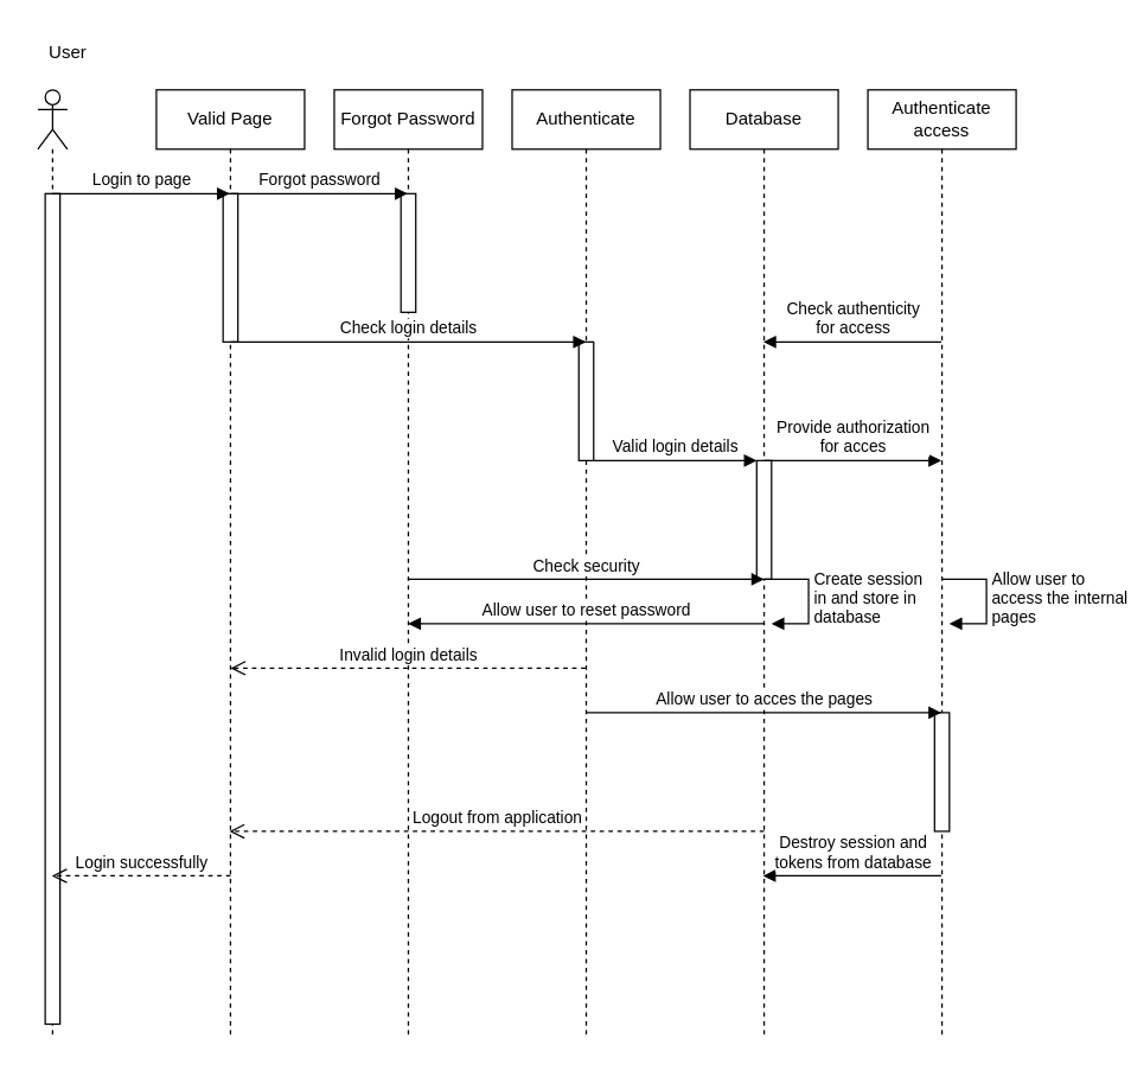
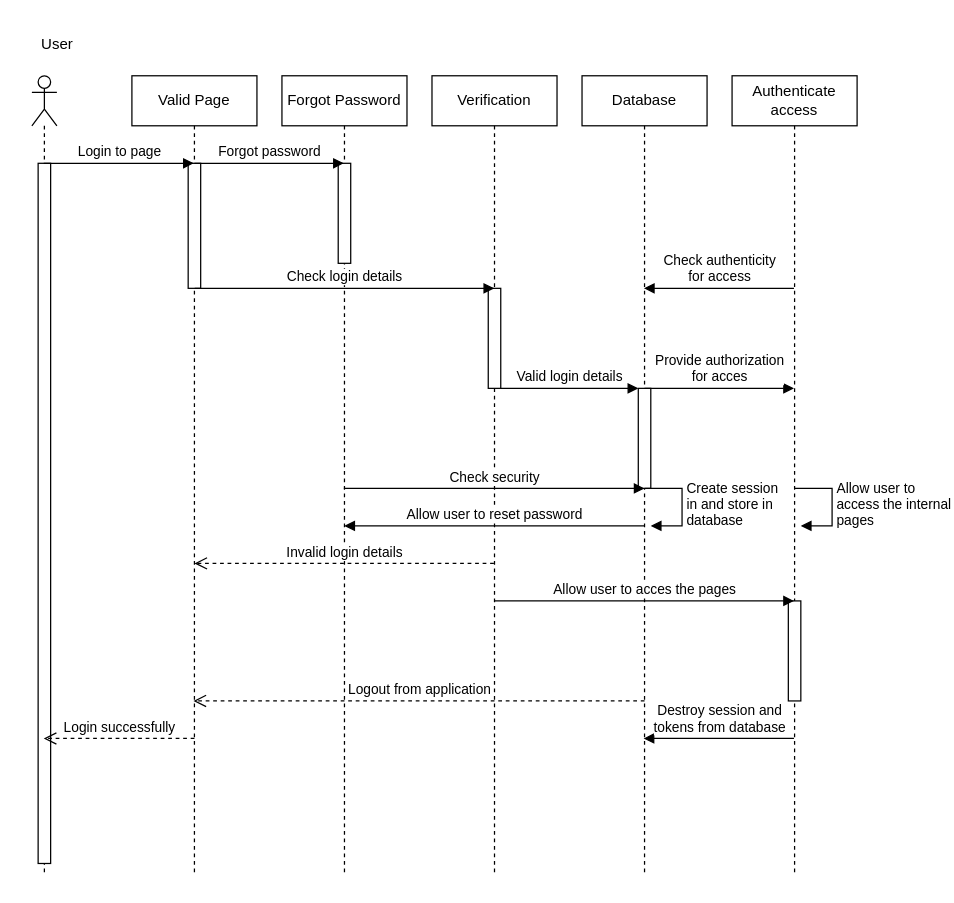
  <mxCell id="0" />
  <mxCell id="1" parent="0" />
  <mxCell id="2" value="" style="shape=umlLifeline;perimeter=lifelinePerimeter;whiteSpace=wrap;html=1;container=1;dropTarget=0;collapsible=0;recursiveResize=0;outlineConnect=0;portConstraint=eastwest;newEdgeStyle={&quot;curved&quot;:0,&quot;rounded&quot;:0};participant=umlActor;" vertex="1" parent="1"><mxGeometry x="25" y="60" width="20" height="640" as="geometry" /></mxCell>
  <mxCell id="3" value="" style="html=1;points=[[0,0,0,0,5],[0,1,0,0,-5],[1,0,0,0,5],[1,1,0,0,-5]];perimeter=orthogonalPerimeter;outlineConnect=0;targetShapes=umlLifeline;portConstraint=eastwest;newEdgeStyle={&quot;curved&quot;:0,&quot;rounded&quot;:0};" vertex="1" parent="2"><mxGeometry x="5" y="70" width="10" height="560" as="geometry" /></mxCell>
  <mxCell id="4" value="User" style="text;html=1;align=center;verticalAlign=middle;resizable=0;points=[];autosize=1;strokeColor=none;fillColor=none;" vertex="1" parent="1"><mxGeometry x="20" y="20" width="50" height="30" as="geometry" /></mxCell>
  <mxCell id="5" value="Valid Page" style="shape=umlLifeline;perimeter=lifelinePerimeter;whiteSpace=wrap;html=1;container=1;dropTarget=0;collapsible=0;recursiveResize=0;outlineConnect=0;portConstraint=eastwest;newEdgeStyle={&quot;curved&quot;:0,&quot;rounded&quot;:0};" vertex="1" parent="1"><mxGeometry x="105" y="60" width="100" height="640" as="geometry" /></mxCell>
  <mxCell id="6" value="" style="html=1;points=[[0,0,0,0,5],[0,1,0,0,-5],[1,0,0,0,5],[1,1,0,0,-5]];perimeter=orthogonalPerimeter;outlineConnect=0;targetShapes=umlLifeline;portConstraint=eastwest;newEdgeStyle={&quot;curved&quot;:0,&quot;rounded&quot;:0};" vertex="1" parent="5"><mxGeometry x="45" y="70" width="10" height="100" as="geometry" /></mxCell>
  <mxCell id="7" value="Forgot Password" style="shape=umlLifeline;perimeter=lifelinePerimeter;whiteSpace=wrap;html=1;container=1;dropTarget=0;collapsible=0;recursiveResize=0;outlineConnect=0;portConstraint=eastwest;newEdgeStyle={&quot;curved&quot;:0,&quot;rounded&quot;:0};" vertex="1" parent="1"><mxGeometry x="225" y="60" width="100" height="640" as="geometry" /></mxCell>
  <mxCell id="8" value="" style="html=1;points=[[0,0,0,0,5],[0,1,0,0,-5],[1,0,0,0,5],[1,1,0,0,-5]];perimeter=orthogonalPerimeter;outlineConnect=0;targetShapes=umlLifeline;portConstraint=eastwest;newEdgeStyle={&quot;curved&quot;:0,&quot;rounded&quot;:0};" vertex="1" parent="7"><mxGeometry x="45" y="70" width="10" height="80" as="geometry" /></mxCell>
  <mxCell id="9" value="Login to page" style="html=1;verticalAlign=bottom;endArrow=block;curved=0;rounded=0;" edge="1" parent="1"><mxGeometry width="80" relative="1" as="geometry"><mxPoint x="34.5" y="130" as="sourcePoint" /><mxPoint x="154.5" y="130" as="targetPoint" /></mxGeometry></mxCell>
  <mxCell id="10" value="Forgot password" style="html=1;verticalAlign=bottom;endArrow=block;curved=0;rounded=0;" edge="1" parent="1" target="7"><mxGeometry width="80" relative="1" as="geometry"><mxPoint x="155" y="130" as="sourcePoint" /><mxPoint x="235" y="130" as="targetPoint" /></mxGeometry></mxCell>
- <mxCell id="11" value="Authenticate" style="shape=umlLifeline;perimeter=lifelinePerimeter;whiteSpace=wrap;html=1;container=1;dropTarget=0;collapsible=0;recursiveResize=0;outlineConnect=0;portConstraint=eastwest;newEdgeStyle={&quot;curved&quot;:0,&quot;rounded&quot;:0};" vertex="1" parent="1"><mxGeometry x="345" y="60" width="100" height="640" as="geometry" /></mxCell>
+ <mxCell id="11" value="Verification" style="shape=umlLifeline;perimeter=lifelinePerimeter;whiteSpace=wrap;html=1;container=1;dropTarget=0;collapsible=0;recursiveResize=0;outlineConnect=0;portConstraint=eastwest;newEdgeStyle={&quot;curved&quot;:0,&quot;rounded&quot;:0};" vertex="1" parent="1"><mxGeometry x="345" y="60" width="100" height="640" as="geometry" /></mxCell>
  <mxCell id="12" value="" style="html=1;points=[[0,0,0,0,5],[0,1,0,0,-5],[1,0,0,0,5],[1,1,0,0,-5]];perimeter=orthogonalPerimeter;outlineConnect=0;targetShapes=umlLifeline;portConstraint=eastwest;newEdgeStyle={&quot;curved&quot;:0,&quot;rounded&quot;:0};" vertex="1" parent="11"><mxGeometry x="45" y="170" width="10" height="80" as="geometry" /></mxCell>
  <mxCell id="13" value="Check login details" style="html=1;verticalAlign=bottom;endArrow=block;curved=0;rounded=0;" edge="1" parent="1"><mxGeometry width="80" relative="1" as="geometry"><mxPoint x="155.25" y="230" as="sourcePoint" /><mxPoint x="394.75" y="230" as="targetPoint" /></mxGeometry></mxCell>
  <mxCell id="14" value="Database" style="shape=umlLifeline;perimeter=lifelinePerimeter;whiteSpace=wrap;html=1;container=1;dropTarget=0;collapsible=0;recursiveResize=0;outlineConnect=0;portConstraint=eastwest;newEdgeStyle={&quot;curved&quot;:0,&quot;rounded&quot;:0};" vertex="1" parent="1"><mxGeometry x="465" y="60" width="100" height="640" as="geometry" /></mxCell>
  <mxCell id="15" value="" style="html=1;points=[[0,0,0,0,5],[0,1,0,0,-5],[1,0,0,0,5],[1,1,0,0,-5]];perimeter=orthogonalPerimeter;outlineConnect=0;targetShapes=umlLifeline;portConstraint=eastwest;newEdgeStyle={&quot;curved&quot;:0,&quot;rounded&quot;:0};" vertex="1" parent="14"><mxGeometry x="45" y="250" width="10" height="80" as="geometry" /></mxCell>
  <mxCell id="16" value="Valid login details" style="html=1;verticalAlign=bottom;endArrow=block;curved=0;rounded=0;" edge="1" parent="1" source="12" target="15"><mxGeometry width="80" relative="1" as="geometry"><mxPoint x="395" y="310" as="sourcePoint" /><mxPoint x="475" y="310" as="targetPoint" /></mxGeometry></mxCell>
  <mxCell id="17" value="Authenticate access" style="shape=umlLifeline;perimeter=lifelinePerimeter;whiteSpace=wrap;html=1;container=1;dropTarget=0;collapsible=0;recursiveResize=0;outlineConnect=0;portConstraint=eastwest;newEdgeStyle={&quot;curved&quot;:0,&quot;rounded&quot;:0};" vertex="1" parent="1"><mxGeometry x="585" y="60" width="100" height="640" as="geometry" /></mxCell>
  <mxCell id="18" value="" style="html=1;points=[[0,0,0,0,5],[0,1,0,0,-5],[1,0,0,0,5],[1,1,0,0,-5]];perimeter=orthogonalPerimeter;outlineConnect=0;targetShapes=umlLifeline;portConstraint=eastwest;newEdgeStyle={&quot;curved&quot;:0,&quot;rounded&quot;:0};" vertex="1" parent="17"><mxGeometry x="45" y="420" width="10" height="80" as="geometry" /></mxCell>
  <mxCell id="19" value="Provide authorization&lt;br&gt;for acces" style="html=1;verticalAlign=bottom;endArrow=block;curved=0;rounded=0;" edge="1" parent="1" target="17"><mxGeometry width="80" relative="1" as="geometry"><mxPoint x="515" y="310" as="sourcePoint" /><mxPoint x="595" y="310" as="targetPoint" /></mxGeometry></mxCell>
  <mxCell id="20" value="Check authenticity&lt;br&gt;for access" style="html=1;verticalAlign=bottom;endArrow=block;curved=0;rounded=0;" edge="1" parent="1"><mxGeometry width="80" relative="1" as="geometry"><mxPoint x="634.5" y="230" as="sourcePoint" /><mxPoint x="514.5" y="230" as="targetPoint" /></mxGeometry></mxCell>
  <mxCell id="21" value="Create session&amp;nbsp;&lt;br&gt;in and store in&lt;br&gt;database" style="html=1;align=left;spacingLeft=2;endArrow=block;rounded=0;edgeStyle=orthogonalEdgeStyle;curved=0;rounded=0;" edge="1" parent="1"><mxGeometry relative="1" as="geometry"><mxPoint x="515" y="390" as="sourcePoint" /><Array as="points"><mxPoint x="545" y="420" /></Array><mxPoint x="520" y="420" as="targetPoint" /></mxGeometry></mxCell>
  <mxCell id="22" value="Allow user to&lt;br&gt;access the internal&lt;br&gt;pages" style="html=1;align=left;spacingLeft=2;endArrow=block;rounded=0;edgeStyle=orthogonalEdgeStyle;curved=0;rounded=0;" edge="1" parent="1"><mxGeometry relative="1" as="geometry"><mxPoint x="635" y="390" as="sourcePoint" /><Array as="points"><mxPoint x="665" y="420" /></Array><mxPoint x="640" y="420" as="targetPoint" /></mxGeometry></mxCell>
  <mxCell id="23" value="Check security" style="html=1;verticalAlign=bottom;endArrow=block;curved=0;rounded=0;" edge="1" parent="1" source="7"><mxGeometry width="80" relative="1" as="geometry"><mxPoint x="435" y="390" as="sourcePoint" /><mxPoint x="515" y="390" as="targetPoint" /></mxGeometry></mxCell>
  <mxCell id="24" value="Allow user to reset password" style="html=1;verticalAlign=bottom;endArrow=block;curved=0;rounded=0;" edge="1" parent="1"><mxGeometry width="80" relative="1" as="geometry"><mxPoint x="515.13" y="420" as="sourcePoint" /><mxPoint x="274.88" y="420" as="targetPoint" /></mxGeometry></mxCell>
  <mxCell id="25" value="Invalid login details" style="html=1;verticalAlign=bottom;endArrow=open;dashed=1;endSize=8;curved=0;rounded=0;" edge="1" parent="1" source="11"><mxGeometry relative="1" as="geometry"><mxPoint x="235" y="450" as="sourcePoint" /><mxPoint x="155" y="450" as="targetPoint" /></mxGeometry></mxCell>
  <mxCell id="26" value="Allow user to acces the pages" style="html=1;verticalAlign=bottom;endArrow=block;curved=0;rounded=0;" edge="1" parent="1" target="17"><mxGeometry width="80" relative="1" as="geometry"><mxPoint x="395" y="480" as="sourcePoint" /><mxPoint x="475" y="480" as="targetPoint" /></mxGeometry></mxCell>
  <mxCell id="27" value="Logout from application" style="html=1;verticalAlign=bottom;endArrow=open;dashed=1;endSize=8;curved=0;rounded=0;" edge="1" parent="1"><mxGeometry relative="1" as="geometry"><mxPoint x="515" y="560" as="sourcePoint" /><mxPoint x="154.25" y="560" as="targetPoint" /></mxGeometry></mxCell>
  <mxCell id="28" value="Destroy session and&lt;br&gt;tokens from database" style="html=1;verticalAlign=bottom;endArrow=block;curved=0;rounded=0;" edge="1" parent="1"><mxGeometry width="80" relative="1" as="geometry"><mxPoint x="634.5" y="590" as="sourcePoint" /><mxPoint x="514.25" y="590" as="targetPoint" /></mxGeometry></mxCell>
  <mxCell id="29" value="Login successfully" style="html=1;verticalAlign=bottom;endArrow=open;dashed=1;endSize=8;curved=0;rounded=0;" edge="1" parent="1" target="2"><mxGeometry relative="1" as="geometry"><mxPoint x="155" y="590" as="sourcePoint" /><mxPoint x="75" y="590" as="targetPoint" /></mxGeometry></mxCell>
